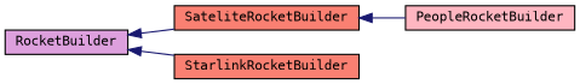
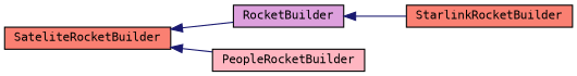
  digraph {
    fontname="DejaVu Sans Mono"
    rankdir=LR
    node [color=black fillcolor=salmon fontname="DejaVu Sans Mono" fontsize=10 shape=record style=filled]
    edge [color=midnightblue dir=back fontname="DejaVu Sans Mono" fontsize=10 labelfontname=Helvetica labelfontsize=10 style=solid]
    n1 [fillcolor=plum height=0.2 label=RocketBuilder width=0.4]
    n2 [height=0.2 label=SateliteRocketBuilder width=0.4]
    n3 [height=0.2 label=StarlinkRocketBuilder width=0.4]
    n4 [fillcolor=lightpink height=0.2 label=PeopleRocketBuilder width=0.4]
-   n1 -> n2
+   n2 -> n1
    n1 -> n3
    n2 -> n4
  }
